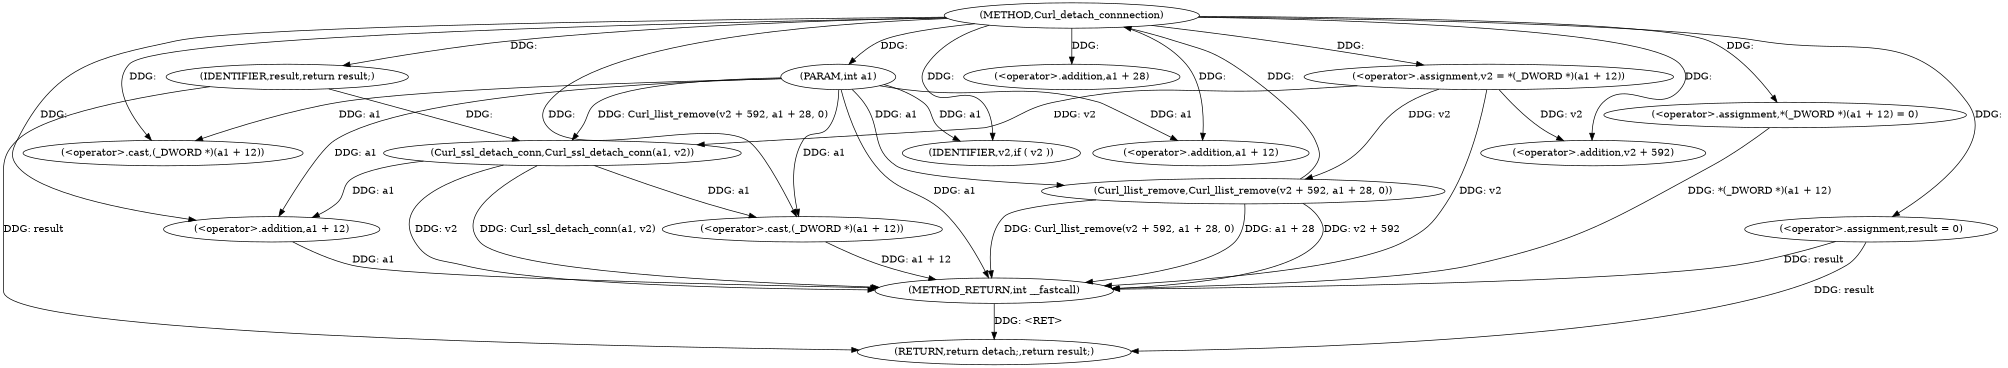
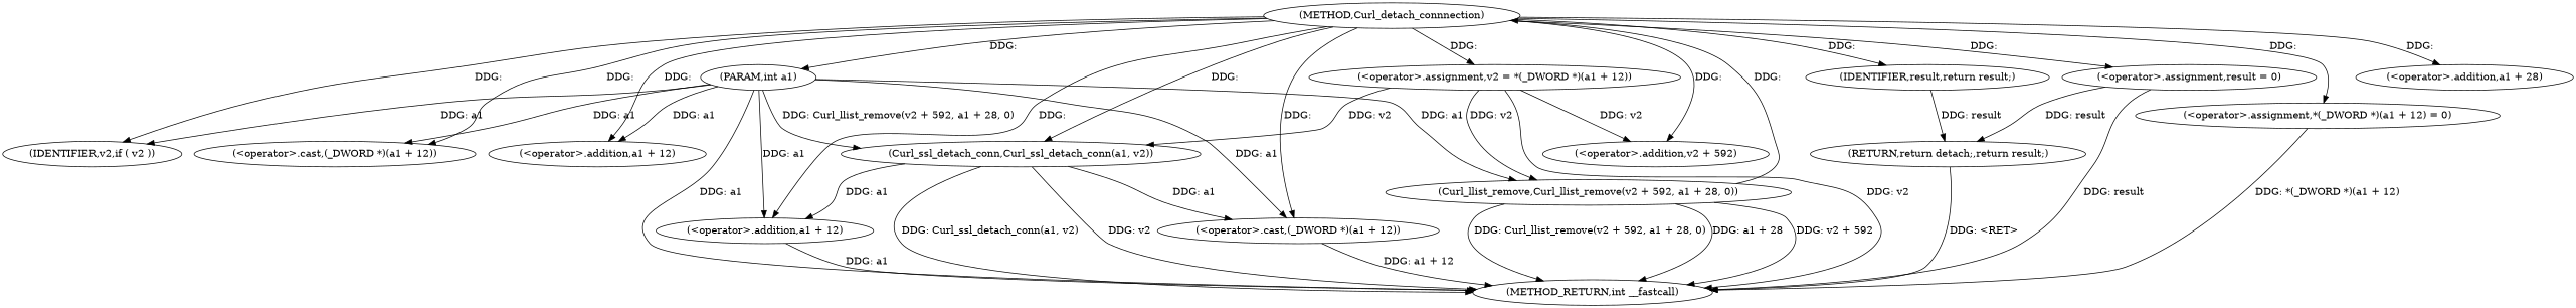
  digraph {
    n1 [label="(METHOD,Curl_detach_connnection)"]
    n2 [label="(PARAM,int a1)"]
    n3 [label="(<operator>.assignment,v2 = *(_DWORD *)(a1 + 12))"]
    n4 [label="(<operator>.cast,(_DWORD *)(a1 + 12))"]
    n5 [label="(<operator>.addition,a1 + 12)"]
    n6 [label="(IDENTIFIER,v2,if ( v2 ))"]
    n7 [label="(<operator>.addition,v2 + 592)"]
    n8 [label="(<operator>.addition,a1 + 28)"]
    n9 [label="(Curl_ssl_detach_conn,Curl_ssl_detach_conn(a1, v2))"]
    n10 [label="(<operator>.assignment,result = 0)"]
    n11 [label="(<operator>.assignment,*(_DWORD *)(a1 + 12) = 0)"]
    n12 [label="(<operator>.cast,(_DWORD *)(a1 + 12))"]
    n13 [label="(<operator>.addition,a1 + 12)"]
    n14 [label="(IDENTIFIER,result,return result;)"]
    n15 [label="(Curl_llist_remove,Curl_llist_remove(v2 + 592, a1 + 28, 0))"]
    n16 [label="(METHOD_RETURN,int __fastcall)"]
    n17 [label="(RETURN,return detach;,return result;)"]
    n1 -> n2 [label="DDG: "]
    n1 -> n3 [label="DDG: "]
    n1 -> n4 [label="DDG: "]
    n1 -> n5 [label="DDG: "]
    n1 -> n6 [label="DDG: "]
    n1 -> n7 [label="DDG: "]
    n1 -> n8 [label="DDG: "]
-   n14 -> n9 [label="DDG: "]
+   n1 -> n9 [label="DDG: "]
    n1 -> n10 [label="DDG: "]
    n1 -> n11 [label="DDG: "]
    n1 -> n12 [label="DDG: "]
    n1 -> n13 [label="DDG: "]
    n1 -> n14 [label="DDG: "]
    n2 -> n4 [label="DDG: a1"]
    n2 -> n5 [label="DDG: a1"]
    n2 -> n6 [label="DDG: a1"]
    n2 -> n9 [label="DDG: Curl_llist_remove(v2 + 592, a1 + 28, 0)"]
    n2 -> n12 [label="DDG: a1"]
    n2 -> n13 [label="DDG: a1"]
    n2 -> n15 [label="DDG: a1"]
    n2 -> n16 [label="DDG: a1"]
    n3 -> n7 [label="DDG: v2"]
    n3 -> n9 [label="DDG: v2"]
    n3 -> n15 [label="DDG: v2"]
    n3 -> n16 [label="DDG: v2"]
    n9 -> n12 [label="DDG: a1"]
    n9 -> n13 [label="DDG: a1"]
    n9 -> n16 [label="DDG: v2"]
    n9 -> n16 [label="DDG: Curl_ssl_detach_conn(a1, v2)"]
    n10 -> n16 [label="DDG: result"]
    n10 -> n17 [label="DDG: result"]
    n11 -> n16 [label="DDG: *(_DWORD *)(a1 + 12)"]
    n12 -> n16 [label="DDG: a1 + 12"]
    n13 -> n16 [label="DDG: a1"]
    n14 -> n17 [label="DDG: result"]
    n15 -> n1 [label="DDG: "]
    n15 -> n16 [label="DDG: Curl_llist_remove(v2 + 592, a1 + 28, 0)"]
    n15 -> n16 [label="DDG: a1 + 28"]
    n15 -> n16 [label="DDG: v2 + 592"]
-   n16 -> n17 [label="DDG: <RET>"]
+   n17 -> n16 [label="DDG: <RET>"]
  }
